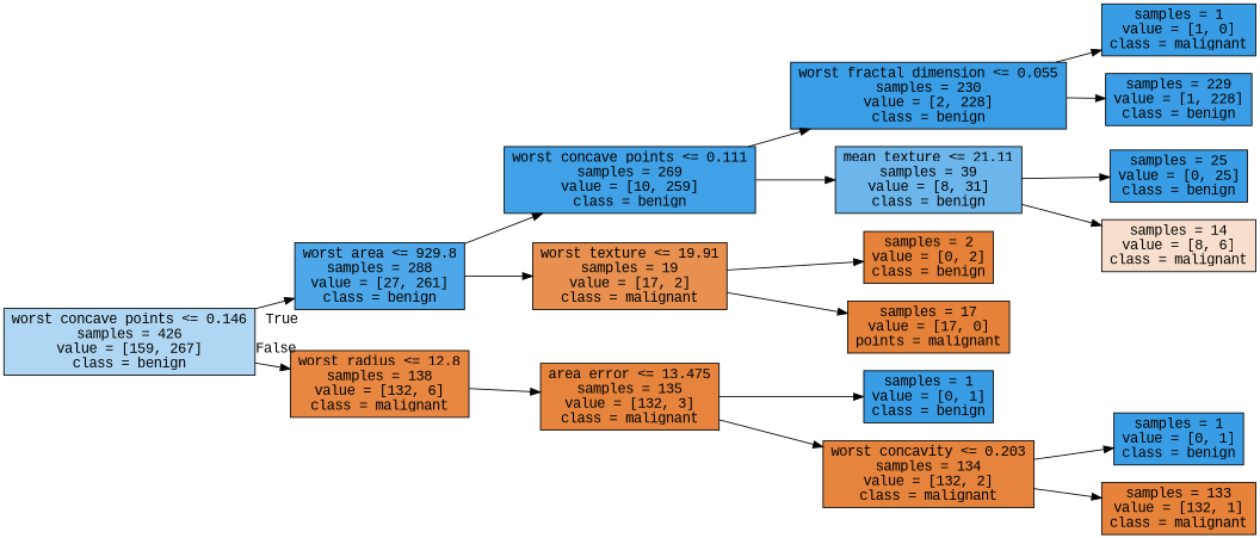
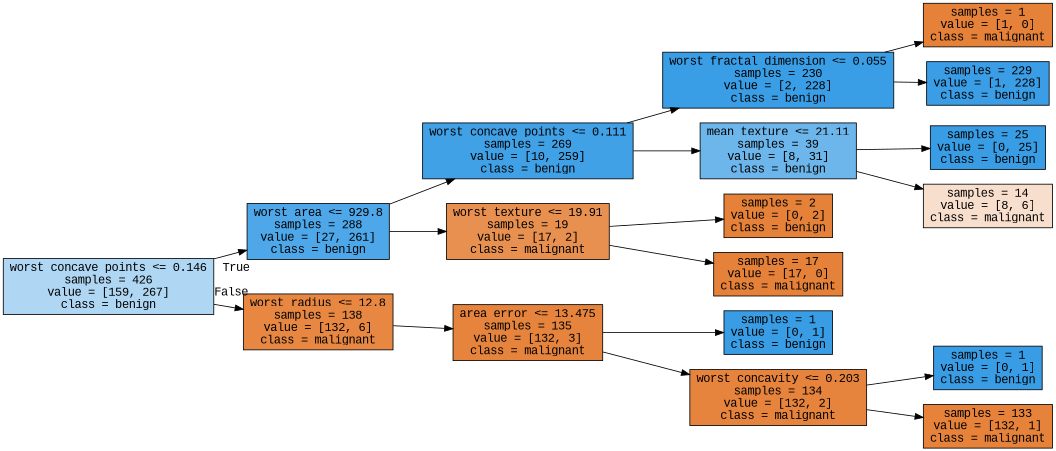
  digraph {
    fontname="Liberation Mono"
    rankdir=LR
    node [color=black fillcolor="#e58139ff" fontname="Liberation Mono" shape=box style=filled]
    edge [fontname="Liberation Mono"]
    n1 [fillcolor="#399de567" label="worst concave points <= 0.146\nsamples = 426\nvalue = [159, 267]\nclass = benign"]
    n2 [fillcolor="#399de5e5" label="worst area <= 929.8\nsamples = 288\nvalue = [27, 261]\nclass = benign"]
    n3 [fillcolor="#e58139f3" label="worst radius <= 12.8\nsamples = 138\nvalue = [132, 6]\nclass = malignant"]
    n4 [fillcolor="#399de5f5" label="worst concave points <= 0.111\nsamples = 269\nvalue = [10, 259]\nclass = benign"]
    n5 [fillcolor="#e58139e1" label="worst texture <= 19.91\nsamples = 19\nvalue = [17, 2]\nclass = malignant"]
    n6 [fillcolor="#e58139f9" label="area error <= 13.475\nsamples = 135\nvalue = [132, 3]\nclass = malignant"]
    n7 [fillcolor="#399de5fd" label="worst fractal dimension <= 0.055\nsamples = 230\nvalue = [2, 228]\nclass = benign"]
    n8 [fillcolor="#399de5bd" label="mean texture <= 21.11\nsamples = 39\nvalue = [8, 31]\nclass = benign"]
    n9 [label="samples = 2\nvalue = [0, 2]\nclass = benign"]
-   n10 [label="samples = 17\nvalue = [17, 0]\npoints = malignant"]
-   n11 [fillcolor="#399de5ff" label="samples = 1\nvalue = [1, 0]\nclass = malignant"]
+   n10 [label="samples = 17\nvalue = [17, 0]\nclass = malignant"]
+   n11 [label="samples = 1\nvalue = [1, 0]\nclass = malignant"]
    n12 [fillcolor="#399de5fe" label="samples = 229\nvalue = [1, 228]\nclass = benign"]
    n13 [fillcolor="#399de5ff" label="samples = 25\nvalue = [0, 25]\nclass = benign"]
    n14 [fillcolor="#e5813940" label="samples = 14\nvalue = [8, 6]\nclass = malignant"]
    n15 [fillcolor="#399de5ff" label="samples = 1\nvalue = [0, 1]\nclass = benign"]
    n16 [fillcolor="#e58139fb" label="worst concavity <= 0.203\nsamples = 134\nvalue = [132, 2]\nclass = malignant"]
    n17 [fillcolor="#399de5ff" label="samples = 1\nvalue = [0, 1]\nclass = benign"]
    n18 [fillcolor="#e58139fd" label="samples = 133\nvalue = [132, 1]\nclass = malignant"]
    n1 -> n2 [headlabel=True labelangle=45 labeldistance=2.5]
    n1 -> n3 [headlabel=False labelangle=-45 labeldistance=2.5]
    n2 -> n4
    n2 -> n5
    n3 -> n6
    n4 -> n7
    n4 -> n8
    n5 -> n9
    n5 -> n10
    n6 -> n15
    n6 -> n16
    n7 -> n11
    n7 -> n12
    n8 -> n13
    n8 -> n14
    n16 -> n17
    n16 -> n18
  }
